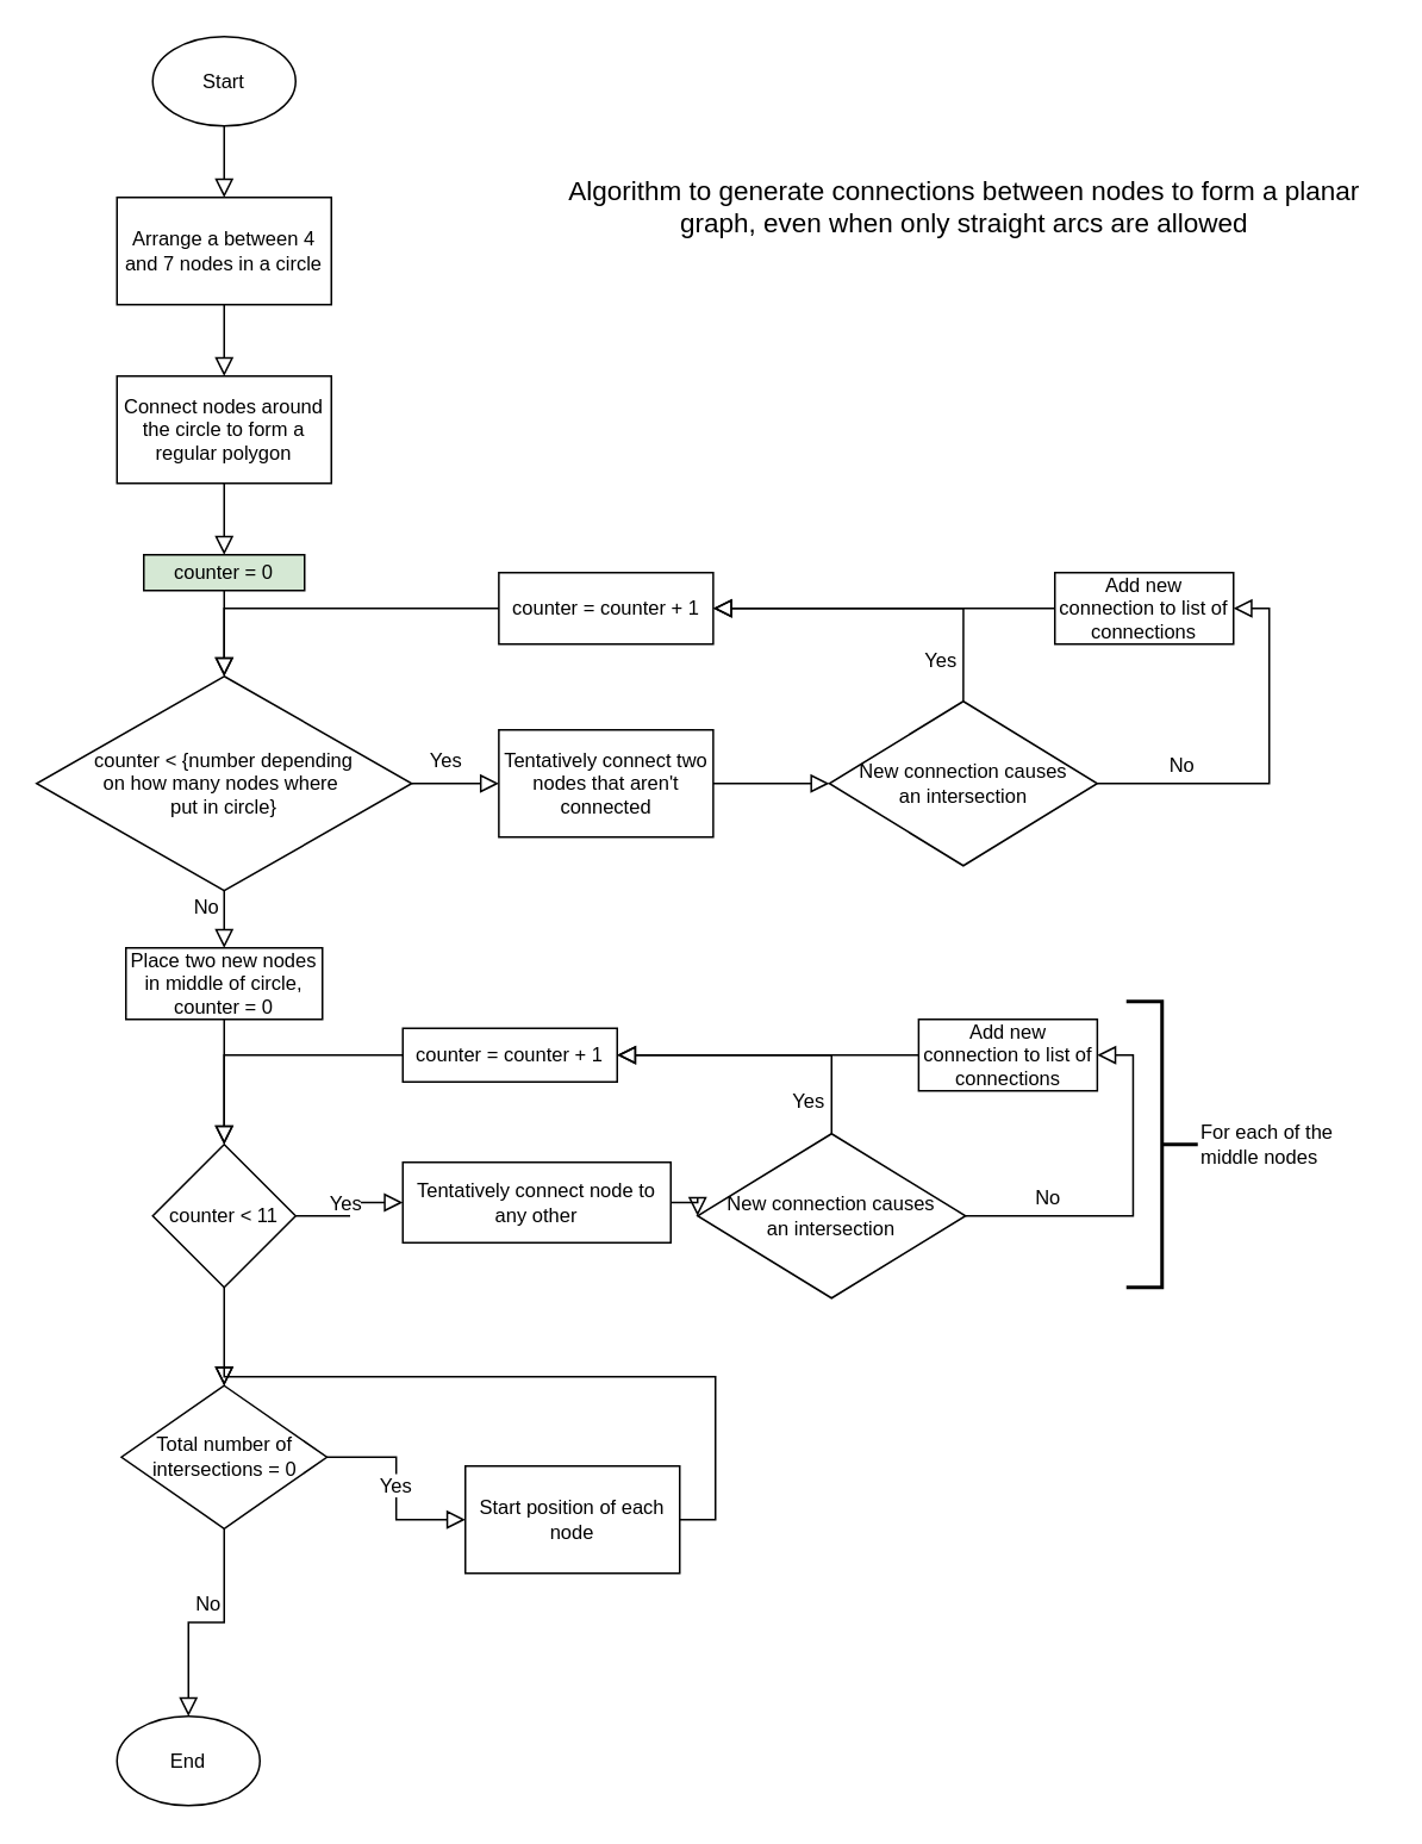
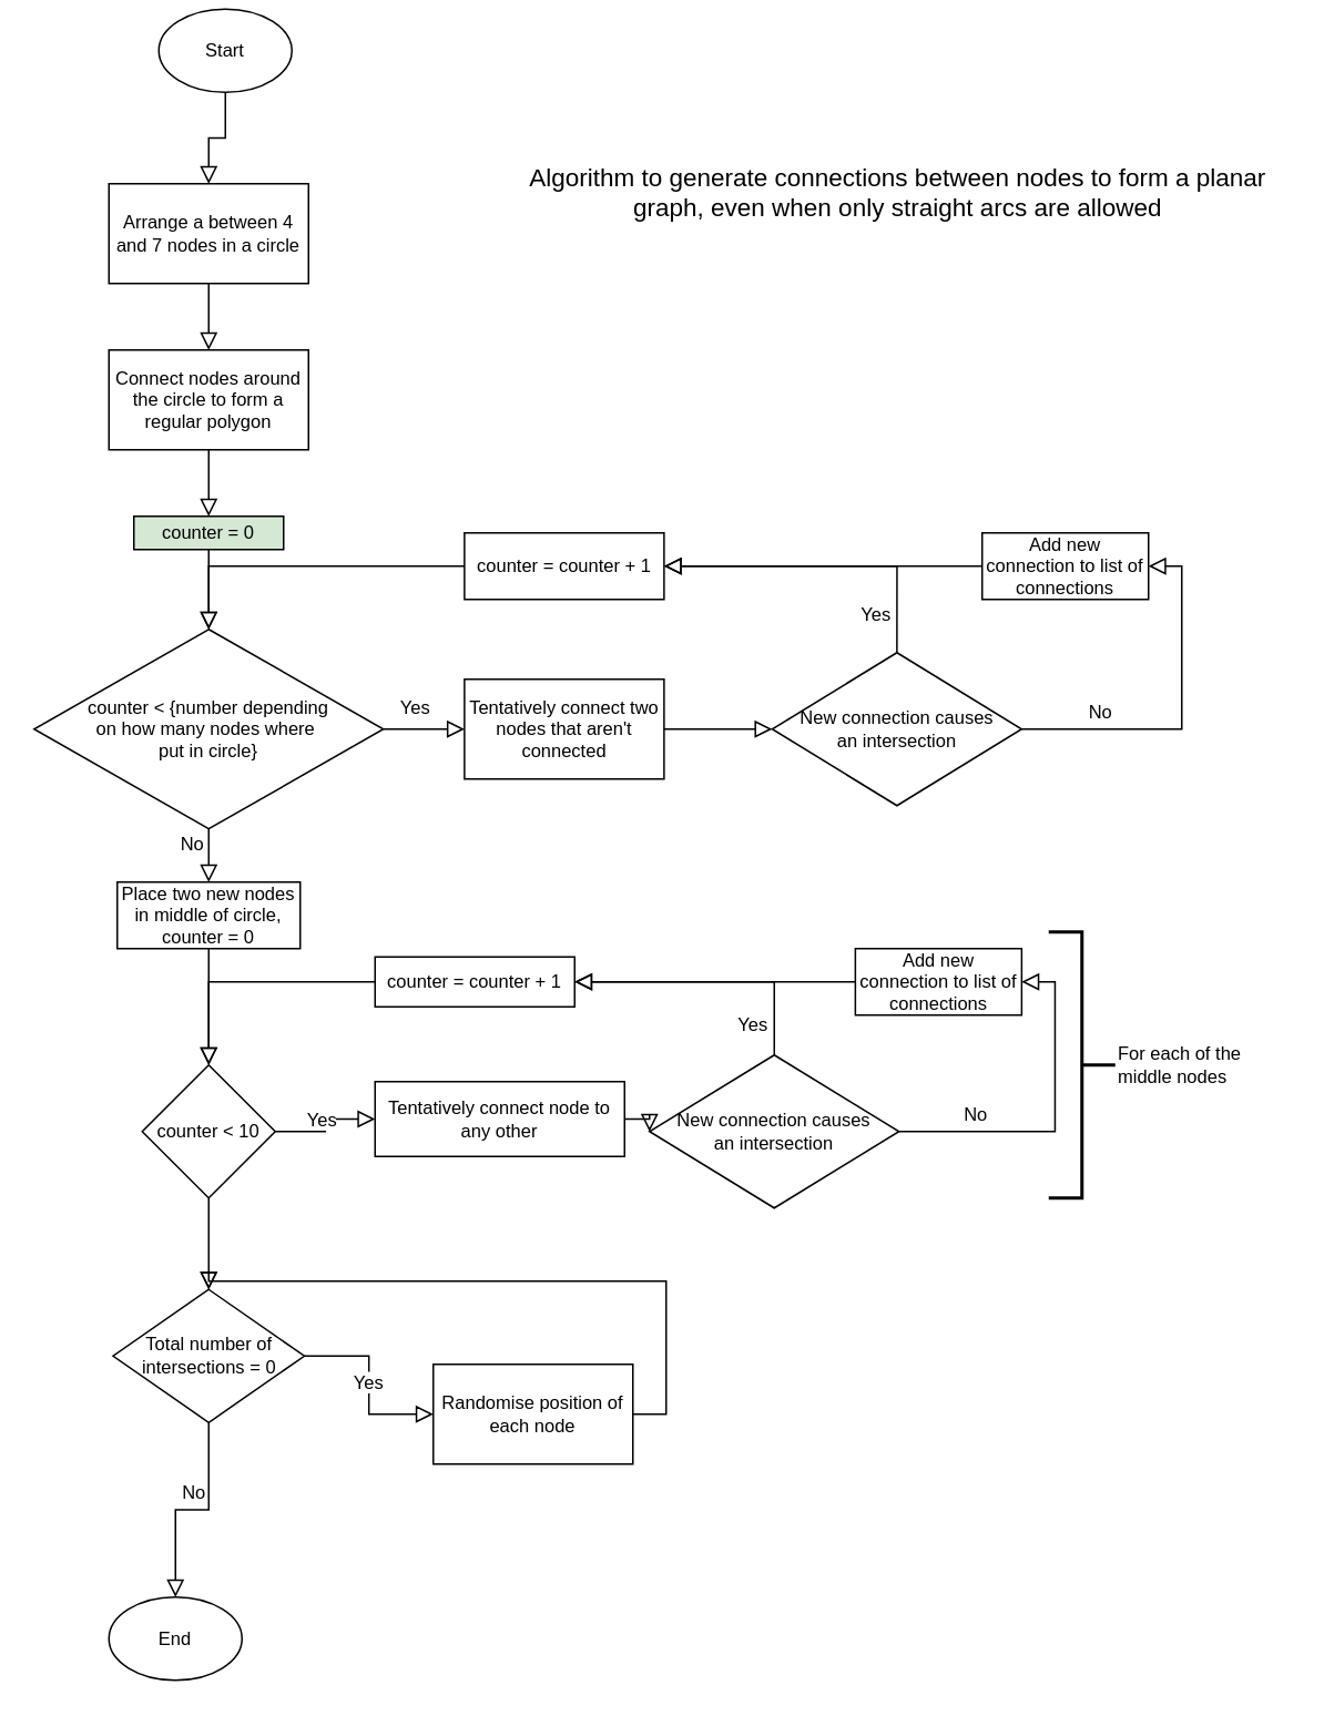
  <mxCell id="0" />
  <mxCell id="1" parent="0" />
  <mxCell id="2" value="" style="edgeStyle=orthogonalEdgeStyle;shape=connector;rounded=0;orthogonalLoop=1;jettySize=auto;html=1;shadow=0;labelBackgroundColor=none;strokeColor=default;strokeWidth=1;align=center;verticalAlign=middle;fontFamily=Helvetica;fontSize=11;fontColor=default;endArrow=block;endFill=0;endSize=8;" edge="1" parent="1" source="3" target="5"><mxGeometry relative="1" as="geometry" /></mxCell>
- <mxCell id="3" value="Start" style="ellipse;whiteSpace=wrap;html=1;fontFamily=Helvetica;fontSize=11;fontColor=default;" vertex="1" parent="1"><mxGeometry x="85" y="20" width="80" height="50" as="geometry" /></mxCell>
+ <mxCell id="3" value="Start" style="ellipse;whiteSpace=wrap;html=1;fontFamily=Helvetica;fontSize=11;fontColor=default;" vertex="1" parent="1"><mxGeometry x="95" y="5" width="80" height="50" as="geometry" /></mxCell>
  <mxCell id="4" value="" style="edgeStyle=orthogonalEdgeStyle;shape=connector;rounded=0;orthogonalLoop=1;jettySize=auto;html=1;shadow=0;labelBackgroundColor=none;strokeColor=default;strokeWidth=1;align=center;verticalAlign=middle;fontFamily=Helvetica;fontSize=11;fontColor=default;endArrow=block;endFill=0;endSize=8;deletable=1;" edge="1" parent="1" source="5" target="7"><mxGeometry relative="1" as="geometry" /></mxCell>
  <mxCell id="5" value="Arrange a between 4 and 7 nodes in a circle" style="whiteSpace=wrap;html=1;fontSize=11;" vertex="1" parent="1"><mxGeometry x="65" y="110" width="120" height="60" as="geometry" /></mxCell>
  <mxCell id="6" value="" style="edgeStyle=orthogonalEdgeStyle;shape=connector;rounded=0;orthogonalLoop=1;jettySize=auto;html=1;shadow=0;labelBackgroundColor=none;strokeColor=default;strokeWidth=1;align=center;verticalAlign=middle;fontFamily=Helvetica;fontSize=11;fontColor=default;endArrow=block;endFill=0;endSize=8;" edge="1" parent="1" source="7" target="9"><mxGeometry relative="1" as="geometry" /></mxCell>
  <mxCell id="7" value="Connect nodes around the circle to form a regular polygon" style="whiteSpace=wrap;html=1;fontSize=11;" vertex="1" parent="1"><mxGeometry x="65" y="210" width="120" height="60" as="geometry" /></mxCell>
  <mxCell id="8" value="" style="edgeStyle=orthogonalEdgeStyle;shape=connector;rounded=0;orthogonalLoop=1;jettySize=auto;html=1;shadow=0;labelBackgroundColor=none;strokeColor=default;strokeWidth=1;align=center;verticalAlign=middle;fontFamily=Helvetica;fontSize=11;fontColor=default;endArrow=block;endFill=0;endSize=8;" edge="1" parent="1" source="9" target="14"><mxGeometry relative="1" as="geometry" /></mxCell>
  <mxCell id="9" value="counter = 0" style="whiteSpace=wrap;html=1;fontSize=11;fillColor=#d5e8d4;" vertex="1" parent="1"><mxGeometry x="80" y="310" width="90" height="20" as="geometry" /></mxCell>
  <mxCell id="10" value="" style="edgeStyle=orthogonalEdgeStyle;shape=connector;rounded=0;orthogonalLoop=1;jettySize=auto;html=1;shadow=0;labelBackgroundColor=none;strokeColor=default;strokeWidth=1;align=center;verticalAlign=middle;fontFamily=Helvetica;fontSize=11;fontColor=default;endArrow=block;endFill=0;endSize=8;" edge="1" parent="1" source="14" target="16"><mxGeometry relative="1" as="geometry" /></mxCell>
  <mxCell id="11" value="Yes" style="edgeLabel;html=1;align=center;verticalAlign=middle;resizable=0;points=[];fontSize=11;fontFamily=Helvetica;fontColor=default;" vertex="1" connectable="0" parent="10"><mxGeometry x="-0.264" y="3" relative="1" as="geometry"><mxPoint y="-11" as="offset" /></mxGeometry></mxCell>
  <mxCell id="12" style="edgeStyle=orthogonalEdgeStyle;shape=connector;rounded=0;orthogonalLoop=1;jettySize=auto;html=1;exitX=0.5;exitY=1;exitDx=0;exitDy=0;entryX=0.5;entryY=0;entryDx=0;entryDy=0;shadow=0;labelBackgroundColor=none;strokeColor=default;strokeWidth=1;align=center;verticalAlign=middle;fontFamily=Helvetica;fontSize=11;fontColor=default;endArrow=block;endFill=0;endSize=8;" edge="1" parent="1" source="14" target="27"><mxGeometry relative="1" as="geometry" /></mxCell>
  <mxCell id="13" value="No" style="edgeLabel;html=1;align=center;verticalAlign=middle;resizable=0;points=[];fontSize=11;fontFamily=Helvetica;fontColor=default;" vertex="1" connectable="0" parent="12"><mxGeometry x="-0.283" y="-1" relative="1" as="geometry"><mxPoint x="-10" y="-3" as="offset" /></mxGeometry></mxCell>
  <mxCell id="14" value="&lt;blockquote style=&quot;margin: 0 0 0 40px; border: none; padding: 0px;&quot;&gt;&lt;/blockquote&gt;&lt;span style=&quot;background-color: initial;&quot;&gt;&lt;div style=&quot;&quot;&gt;&lt;span style=&quot;background-color: initial;&quot;&gt;counter &amp;lt; {number depending&lt;/span&gt;&lt;/div&gt;&lt;div style=&quot;&quot;&gt;&lt;span style=&quot;background-color: initial;&quot;&gt;on&amp;nbsp;&lt;/span&gt;&lt;span style=&quot;background-color: initial;&quot;&gt;how many nodes where&amp;nbsp;&lt;/span&gt;&lt;/div&gt;&lt;div style=&quot;&quot;&gt;&lt;span style=&quot;background-color: initial;&quot;&gt;put in circle}&lt;/span&gt;&lt;/div&gt;&lt;/span&gt;" style="rhombus;whiteSpace=wrap;html=1;fontSize=11;" vertex="1" parent="1"><mxGeometry x="20" y="378" width="210" height="120" as="geometry" /></mxCell>
  <mxCell id="15" value="" style="edgeStyle=orthogonalEdgeStyle;shape=connector;rounded=0;orthogonalLoop=1;jettySize=auto;html=1;shadow=0;labelBackgroundColor=none;strokeColor=default;strokeWidth=1;align=center;verticalAlign=middle;fontFamily=Helvetica;fontSize=11;fontColor=default;endArrow=block;endFill=0;endSize=8;" edge="1" parent="1" source="16" target="21"><mxGeometry relative="1" as="geometry" /></mxCell>
  <mxCell id="16" value="Tentatively connect two nodes that aren't connected" style="whiteSpace=wrap;html=1;fontSize=11;" vertex="1" parent="1"><mxGeometry x="278.75" y="408" width="120" height="60" as="geometry" /></mxCell>
  <mxCell id="17" value="" style="edgeStyle=orthogonalEdgeStyle;shape=connector;rounded=0;orthogonalLoop=1;jettySize=auto;html=1;shadow=0;labelBackgroundColor=none;strokeColor=default;strokeWidth=1;align=center;verticalAlign=middle;fontFamily=Helvetica;fontSize=11;fontColor=default;endArrow=block;endFill=0;endSize=8;entryX=1;entryY=0.5;entryDx=0;entryDy=0;exitX=0.5;exitY=0;exitDx=0;exitDy=0;" edge="1" parent="1" source="21" target="25"><mxGeometry relative="1" as="geometry" /></mxCell>
  <mxCell id="18" value="Yes" style="edgeLabel;html=1;align=center;verticalAlign=middle;resizable=0;points=[];fontSize=11;fontFamily=Helvetica;fontColor=default;" vertex="1" connectable="0" parent="17"><mxGeometry x="0.042" relative="1" as="geometry"><mxPoint x="35" y="28" as="offset" /></mxGeometry></mxCell>
  <mxCell id="19" style="edgeStyle=orthogonalEdgeStyle;shape=connector;rounded=0;orthogonalLoop=1;jettySize=auto;html=1;exitX=1;exitY=0.5;exitDx=0;exitDy=0;entryX=1;entryY=0.5;entryDx=0;entryDy=0;shadow=0;labelBackgroundColor=none;strokeColor=default;strokeWidth=1;align=center;verticalAlign=middle;fontFamily=Helvetica;fontSize=11;fontColor=default;endArrow=block;endFill=0;endSize=8;" edge="1" parent="1" source="21" target="23"><mxGeometry relative="1" as="geometry" /></mxCell>
  <mxCell id="20" value="No" style="edgeLabel;html=1;align=center;verticalAlign=middle;resizable=0;points=[];fontSize=11;fontFamily=Helvetica;fontColor=default;" vertex="1" connectable="0" parent="19"><mxGeometry x="-0.566" y="2" relative="1" as="geometry"><mxPoint x="1" y="-9" as="offset" /></mxGeometry></mxCell>
  <mxCell id="21" value="New connection causes&lt;br&gt;an intersection" style="rhombus;whiteSpace=wrap;html=1;fontSize=11;" vertex="1" parent="1"><mxGeometry x="463.75" y="392" width="150" height="92" as="geometry" /></mxCell>
  <mxCell id="22" style="edgeStyle=orthogonalEdgeStyle;shape=connector;rounded=0;orthogonalLoop=1;jettySize=auto;html=1;exitX=0;exitY=0.5;exitDx=0;exitDy=0;entryX=1;entryY=0.5;entryDx=0;entryDy=0;shadow=0;labelBackgroundColor=none;strokeColor=default;strokeWidth=1;align=center;verticalAlign=middle;fontFamily=Helvetica;fontSize=11;fontColor=default;endArrow=block;endFill=0;endSize=8;" edge="1" parent="1" source="23" target="25"><mxGeometry relative="1" as="geometry" /></mxCell>
  <mxCell id="23" value="Add new connection to list of connections" style="rounded=0;whiteSpace=wrap;html=1;fontFamily=Helvetica;fontSize=11;fontColor=default;" vertex="1" parent="1"><mxGeometry x="590" y="320" width="100" height="40" as="geometry" /></mxCell>
  <mxCell id="24" style="edgeStyle=orthogonalEdgeStyle;shape=connector;rounded=0;orthogonalLoop=1;jettySize=auto;html=1;entryX=0.5;entryY=0;entryDx=0;entryDy=0;shadow=0;labelBackgroundColor=none;strokeColor=default;strokeWidth=1;align=center;verticalAlign=middle;fontFamily=Helvetica;fontSize=11;fontColor=default;endArrow=block;endFill=0;endSize=8;" edge="1" parent="1" source="25" target="14"><mxGeometry relative="1" as="geometry" /></mxCell>
  <mxCell id="25" value="counter = counter + 1" style="whiteSpace=wrap;html=1;fontSize=11;" vertex="1" parent="1"><mxGeometry x="278.75" y="320" width="120" height="40" as="geometry" /></mxCell>
  <mxCell id="26" value="" style="edgeStyle=orthogonalEdgeStyle;shape=connector;rounded=0;orthogonalLoop=1;jettySize=auto;html=1;shadow=0;labelBackgroundColor=none;strokeColor=default;strokeWidth=1;align=center;verticalAlign=middle;fontFamily=Helvetica;fontSize=11;fontColor=default;endArrow=block;endFill=0;endSize=8;" edge="1" parent="1" source="27" target="31"><mxGeometry relative="1" as="geometry" /></mxCell>
  <mxCell id="27" value="Place two new nodes in middle of circle, counter = 0" style="whiteSpace=wrap;html=1;fontSize=11;" vertex="1" parent="1"><mxGeometry x="70" y="530" width="110" height="40" as="geometry" /></mxCell>
  <mxCell id="28" value="" style="edgeStyle=orthogonalEdgeStyle;shape=connector;rounded=0;orthogonalLoop=1;jettySize=auto;html=1;shadow=0;labelBackgroundColor=none;strokeColor=default;strokeWidth=1;align=center;verticalAlign=middle;fontFamily=Helvetica;fontSize=11;fontColor=default;endArrow=block;endFill=0;endSize=8;" edge="1" parent="1" source="31" target="33"><mxGeometry relative="1" as="geometry" /></mxCell>
  <mxCell id="29" value="Yes" style="edgeLabel;html=1;align=center;verticalAlign=middle;resizable=0;points=[];fontSize=11;fontFamily=Helvetica;fontColor=default;" vertex="1" connectable="0" parent="28"><mxGeometry x="-0.085" y="3" relative="1" as="geometry"><mxPoint y="-7" as="offset" /></mxGeometry></mxCell>
  <mxCell id="30" value="" style="edgeStyle=orthogonalEdgeStyle;shape=connector;rounded=0;orthogonalLoop=1;jettySize=auto;html=1;shadow=0;labelBackgroundColor=none;strokeColor=default;strokeWidth=1;align=center;verticalAlign=middle;fontFamily=Helvetica;fontSize=11;fontColor=default;endArrow=block;endFill=0;endSize=8;" edge="1" parent="1" source="31" target="48"><mxGeometry relative="1" as="geometry" /></mxCell>
- <mxCell id="31" value="counter &amp;lt; 11" style="rhombus;whiteSpace=wrap;html=1;fontSize=11;" vertex="1" parent="1"><mxGeometry x="85" y="640" width="80" height="80" as="geometry" /></mxCell>
+ <mxCell id="31" value="counter &amp;lt; 10" style="rhombus;whiteSpace=wrap;html=1;fontSize=11;" vertex="1" parent="1"><mxGeometry x="85" y="640" width="80" height="80" as="geometry" /></mxCell>
  <mxCell id="32" style="edgeStyle=orthogonalEdgeStyle;shape=connector;rounded=0;orthogonalLoop=1;jettySize=auto;html=1;exitX=1;exitY=0.5;exitDx=0;exitDy=0;entryX=0;entryY=0.5;entryDx=0;entryDy=0;shadow=0;labelBackgroundColor=none;strokeColor=default;strokeWidth=1;align=center;verticalAlign=middle;fontFamily=Helvetica;fontSize=11;fontColor=default;endArrow=block;endFill=0;endSize=8;" edge="1" parent="1" source="33" target="39"><mxGeometry relative="1" as="geometry" /></mxCell>
  <mxCell id="33" value="Tentatively connect node to any other" style="whiteSpace=wrap;html=1;fontSize=11;" vertex="1" parent="1"><mxGeometry x="225" y="650" width="150" height="45" as="geometry" /></mxCell>
  <mxCell id="34" value="For each of the&lt;br&gt;middle nodes" style="strokeWidth=2;html=1;shape=mxgraph.flowchart.annotation_2;align=left;labelPosition=right;pointerEvents=1;fontFamily=Helvetica;fontSize=11;fontColor=default;rotation=0;flipH=1;" vertex="1" parent="1"><mxGeometry x="630" y="560" width="40" height="160" as="geometry" /></mxCell>
  <mxCell id="35" style="edgeStyle=orthogonalEdgeStyle;shape=connector;rounded=0;orthogonalLoop=1;jettySize=auto;html=1;exitX=1;exitY=0.5;exitDx=0;exitDy=0;entryX=1;entryY=0.5;entryDx=0;entryDy=0;shadow=0;labelBackgroundColor=none;strokeColor=default;strokeWidth=1;align=center;verticalAlign=middle;fontFamily=Helvetica;fontSize=11;fontColor=default;endArrow=block;endFill=0;endSize=8;" edge="1" source="39" target="41" parent="1"><mxGeometry relative="1" as="geometry" /></mxCell>
  <mxCell id="36" value="No" style="edgeLabel;html=1;align=center;verticalAlign=middle;resizable=0;points=[];fontSize=11;fontFamily=Helvetica;fontColor=default;" vertex="1" connectable="0" parent="35"><mxGeometry x="-0.566" y="2" relative="1" as="geometry"><mxPoint x="1" y="-9" as="offset" /></mxGeometry></mxCell>
  <mxCell id="37" style="edgeStyle=orthogonalEdgeStyle;shape=connector;rounded=0;orthogonalLoop=1;jettySize=auto;html=1;exitX=0.5;exitY=0;exitDx=0;exitDy=0;entryX=1;entryY=0.5;entryDx=0;entryDy=0;shadow=0;labelBackgroundColor=none;strokeColor=default;strokeWidth=1;align=center;verticalAlign=middle;fontFamily=Helvetica;fontSize=11;fontColor=default;endArrow=block;endFill=0;endSize=8;" edge="1" parent="1" source="39" target="43"><mxGeometry relative="1" as="geometry" /></mxCell>
  <mxCell id="38" value="Yes" style="edgeLabel;html=1;align=center;verticalAlign=middle;resizable=0;points=[];fontSize=11;fontFamily=Helvetica;fontColor=default;" vertex="1" connectable="0" parent="37"><mxGeometry x="-0.684" y="1" relative="1" as="geometry"><mxPoint x="-13" y="7" as="offset" /></mxGeometry></mxCell>
  <mxCell id="39" value="New connection causes&lt;br&gt;an intersection" style="rhombus;whiteSpace=wrap;html=1;fontSize=11;" vertex="1" parent="1"><mxGeometry x="390" y="634" width="150" height="92" as="geometry" /></mxCell>
  <mxCell id="40" style="edgeStyle=orthogonalEdgeStyle;shape=connector;rounded=0;orthogonalLoop=1;jettySize=auto;html=1;exitX=0;exitY=0.5;exitDx=0;exitDy=0;entryX=1;entryY=0.5;entryDx=0;entryDy=0;shadow=0;labelBackgroundColor=none;strokeColor=default;strokeWidth=1;align=center;verticalAlign=middle;fontFamily=Helvetica;fontSize=11;fontColor=default;endArrow=block;endFill=0;endSize=8;" edge="1" source="41" target="43" parent="1"><mxGeometry relative="1" as="geometry" /></mxCell>
  <mxCell id="41" value="Add new connection to list of connections" style="rounded=0;whiteSpace=wrap;html=1;fontFamily=Helvetica;fontSize=11;fontColor=default;" vertex="1" parent="1"><mxGeometry x="513.75" y="570" width="100" height="40" as="geometry" /></mxCell>
  <mxCell id="42" style="edgeStyle=orthogonalEdgeStyle;shape=connector;rounded=0;orthogonalLoop=1;jettySize=auto;html=1;exitX=0;exitY=0.5;exitDx=0;exitDy=0;entryX=0.5;entryY=0;entryDx=0;entryDy=0;shadow=0;labelBackgroundColor=none;strokeColor=default;strokeWidth=1;align=center;verticalAlign=middle;fontFamily=Helvetica;fontSize=11;fontColor=default;endArrow=block;endFill=0;endSize=8;" edge="1" parent="1" source="43" target="31"><mxGeometry relative="1" as="geometry" /></mxCell>
  <mxCell id="43" value="counter = counter + 1" style="whiteSpace=wrap;html=1;fontSize=11;" vertex="1" parent="1"><mxGeometry x="225" y="575" width="120" height="30" as="geometry" /></mxCell>
  <mxCell id="44" value="" style="edgeStyle=orthogonalEdgeStyle;shape=connector;rounded=0;orthogonalLoop=1;jettySize=auto;html=1;shadow=0;labelBackgroundColor=none;strokeColor=default;strokeWidth=1;align=center;verticalAlign=middle;fontFamily=Helvetica;fontSize=11;fontColor=default;endArrow=block;endFill=0;endSize=8;" edge="1" parent="1" source="48" target="50"><mxGeometry relative="1" as="geometry" /></mxCell>
  <mxCell id="45" value="Yes" style="edgeLabel;html=1;align=center;verticalAlign=middle;resizable=0;points=[];fontSize=11;fontFamily=Helvetica;fontColor=default;" vertex="1" connectable="0" parent="44"><mxGeometry x="0.136" relative="1" as="geometry"><mxPoint x="-1" y="-10" as="offset" /></mxGeometry></mxCell>
  <mxCell id="46" style="edgeStyle=orthogonalEdgeStyle;shape=connector;rounded=0;orthogonalLoop=1;jettySize=auto;html=1;exitX=0.5;exitY=1;exitDx=0;exitDy=0;shadow=0;labelBackgroundColor=none;strokeColor=default;strokeWidth=1;align=center;verticalAlign=middle;fontFamily=Helvetica;fontSize=11;fontColor=default;endArrow=block;endFill=0;endSize=8;entryX=0.5;entryY=0;entryDx=0;entryDy=0;" edge="1" parent="1" source="48" target="51"><mxGeometry relative="1" as="geometry"><mxPoint x="125.037" y="950" as="targetPoint" /></mxGeometry></mxCell>
  <mxCell id="47" value="No" style="edgeLabel;html=1;align=center;verticalAlign=middle;resizable=0;points=[];fontSize=11;fontFamily=Helvetica;fontColor=default;" vertex="1" connectable="0" parent="46"><mxGeometry x="-0.376" y="4" relative="1" as="geometry"><mxPoint x="-14" y="2" as="offset" /></mxGeometry></mxCell>
  <mxCell id="48" value="Total number of intersections = 0" style="rhombus;whiteSpace=wrap;html=1;fontSize=11;" vertex="1" parent="1"><mxGeometry x="67.5" y="775" width="115" height="80" as="geometry" /></mxCell>
  <mxCell id="49" style="edgeStyle=orthogonalEdgeStyle;shape=connector;rounded=0;orthogonalLoop=1;jettySize=auto;html=1;exitX=1;exitY=0.5;exitDx=0;exitDy=0;entryX=0.5;entryY=0;entryDx=0;entryDy=0;shadow=0;labelBackgroundColor=none;strokeColor=default;strokeWidth=1;align=center;verticalAlign=middle;fontFamily=Helvetica;fontSize=11;fontColor=default;endArrow=block;endFill=0;endSize=8;" edge="1" parent="1" source="50" target="48"><mxGeometry relative="1" as="geometry"><Array as="points"><mxPoint x="400" y="850" /><mxPoint x="400" y="770" /><mxPoint x="125" y="770" /></Array></mxGeometry></mxCell>
- <mxCell id="50" value="Start position of each node" style="whiteSpace=wrap;html=1;fontSize=11;" vertex="1" parent="1"><mxGeometry x="260" y="820" width="120" height="60" as="geometry" /></mxCell>
+ <mxCell id="50" value="Randomise position of each node" style="whiteSpace=wrap;html=1;fontSize=11;" vertex="1" parent="1"><mxGeometry x="260" y="820" width="120" height="60" as="geometry" /></mxCell>
  <mxCell id="51" value="End" style="ellipse;whiteSpace=wrap;html=1;fontFamily=Helvetica;fontSize=11;fontColor=default;" vertex="1" parent="1"><mxGeometry x="65" y="960" width="80" height="50" as="geometry" /></mxCell>
  <mxCell id="52" value="&lt;font style=&quot;font-size: 15px;&quot;&gt;Algorithm to generate connections between nodes to form a planar &lt;br&gt;graph, even when only straight arcs are allowed&lt;/font&gt;" style="text;html=1;align=center;verticalAlign=middle;resizable=0;points=[];autosize=1;strokeColor=none;fillColor=none;fontSize=11;fontFamily=Helvetica;fontColor=default;" vertex="1" parent="1"><mxGeometry x="303.75" y="90" width="470" height="50" as="geometry" /></mxCell>
